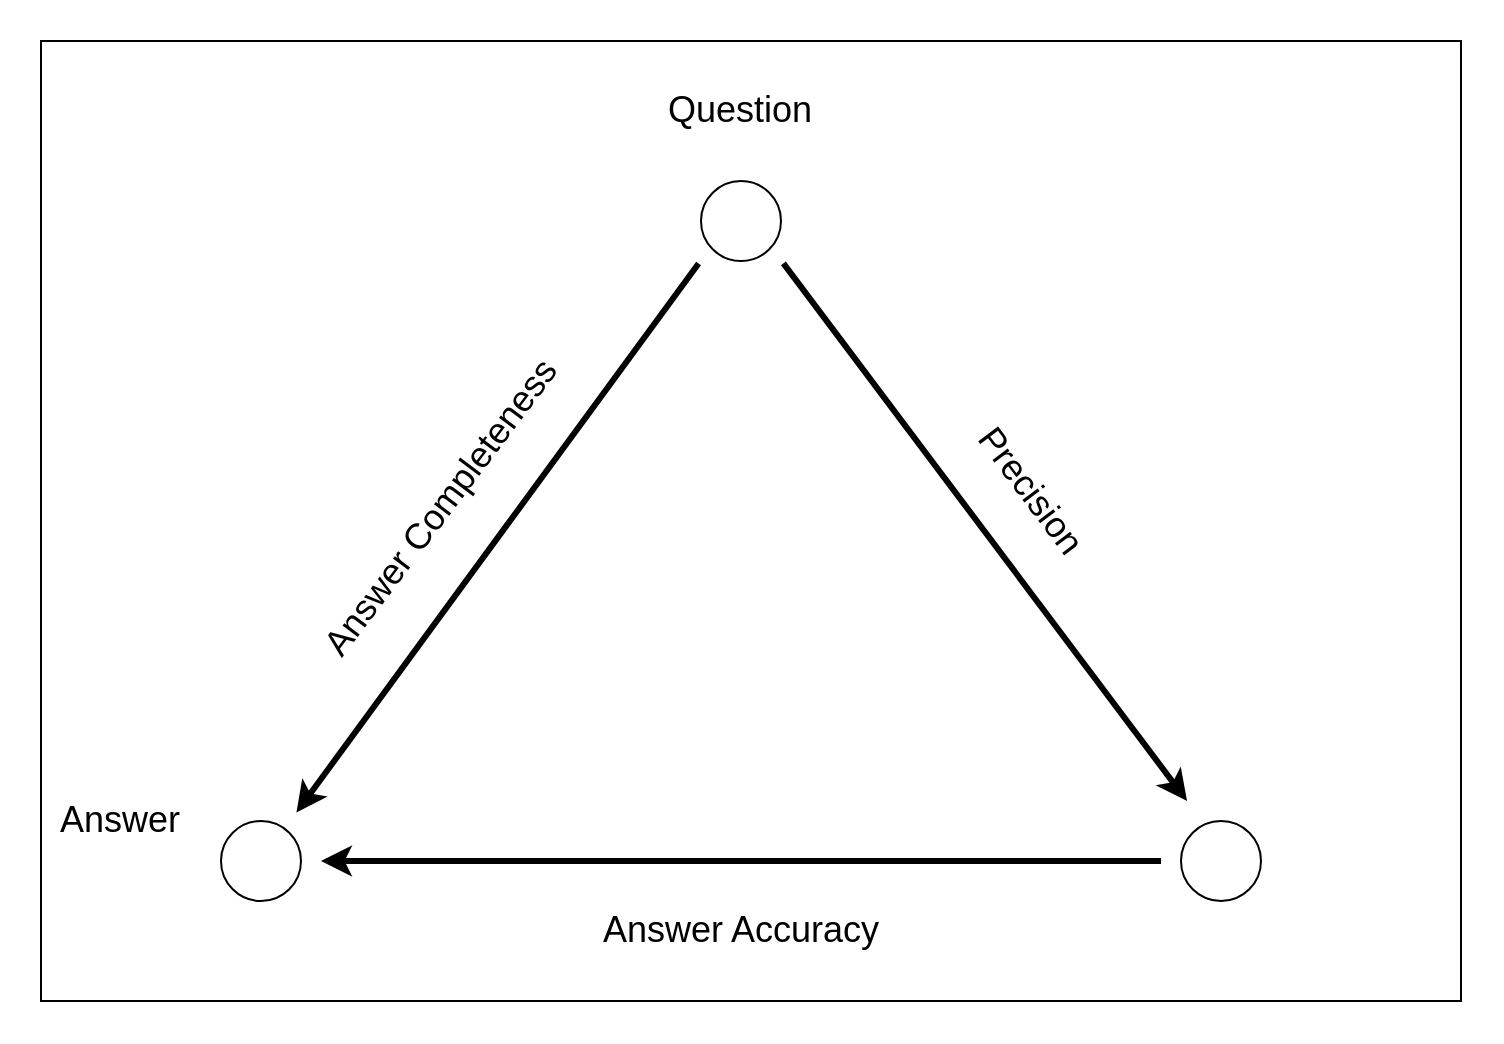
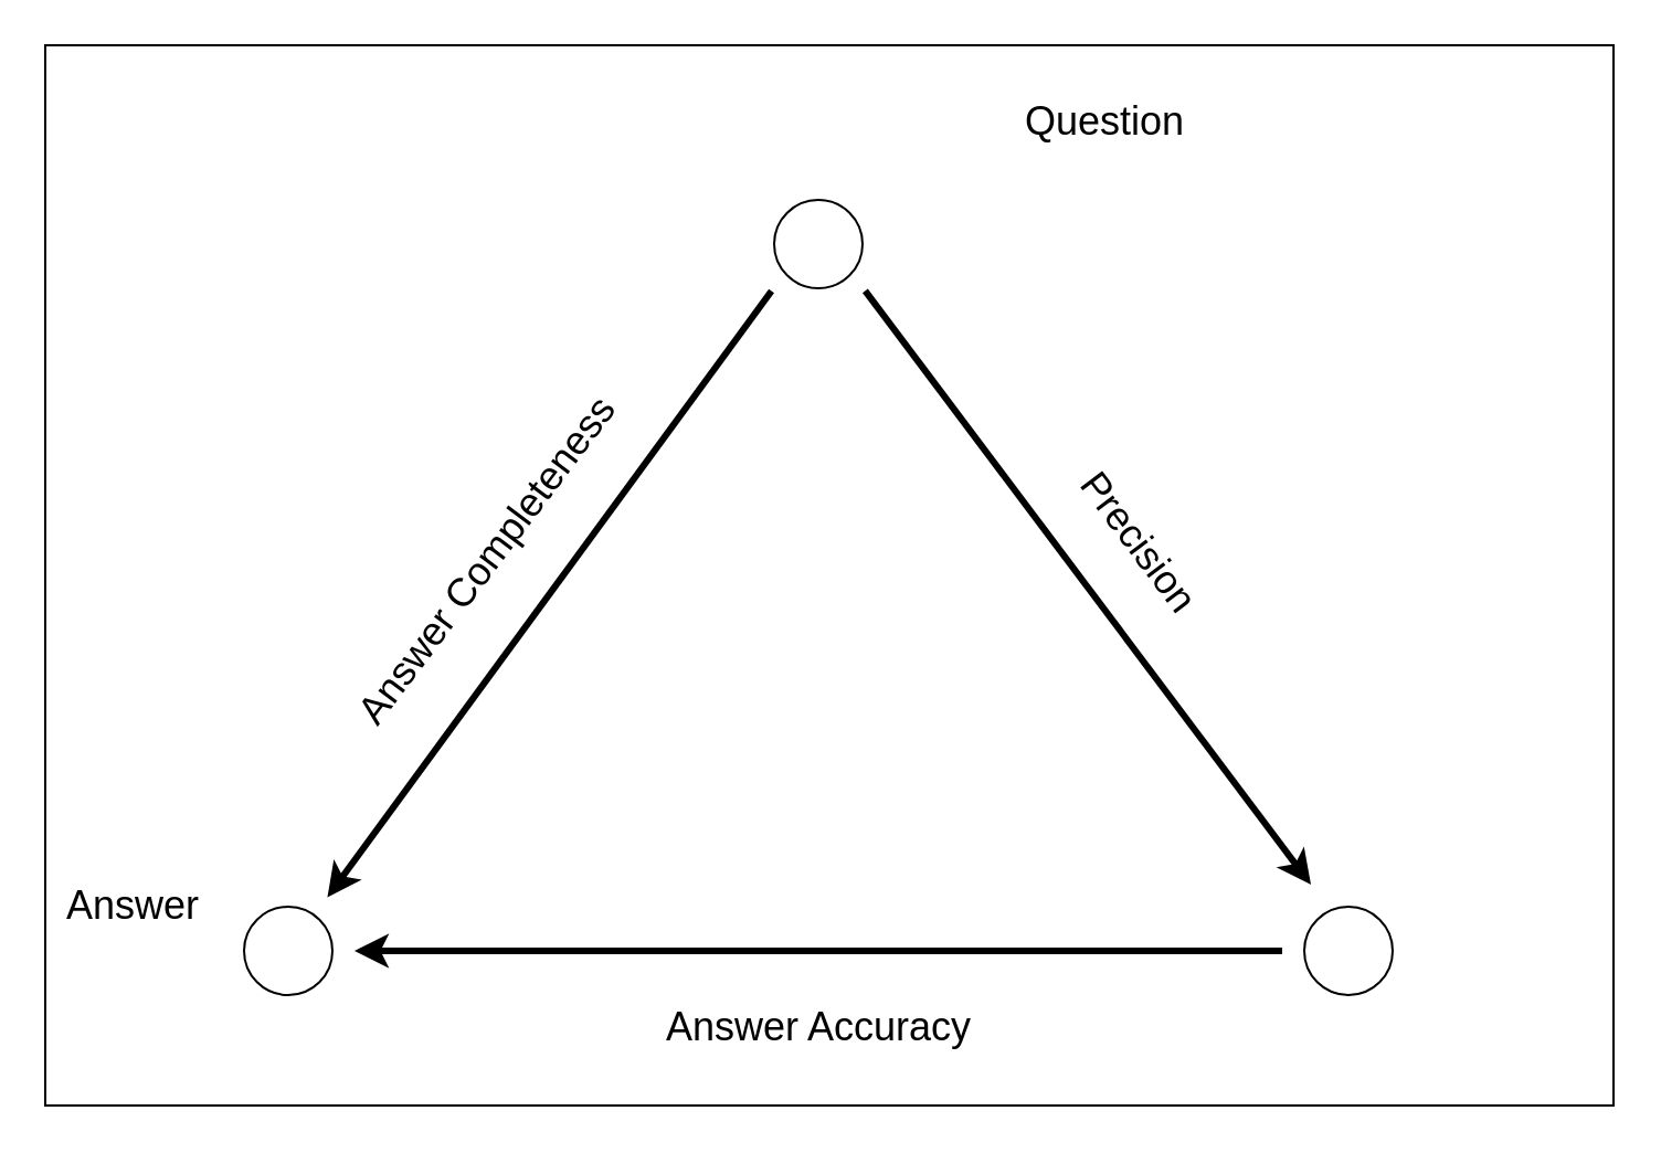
  <mxCell id="0" />
  <mxCell id="1" parent="0" />
  <mxCell id="2" value="" style="rounded=0;whiteSpace=wrap;html=1;" vertex="1" parent="1"><mxGeometry x="20" y="20" width="710" height="480" as="geometry" /></mxCell>
  <mxCell id="3" value="" style="ellipse;whiteSpace=wrap;html=1;aspect=fixed;strokeColor=none;" vertex="1" parent="1"><mxGeometry x="580" y="400" width="60" height="60" as="geometry" /></mxCell>
  <mxCell id="4" value="" style="ellipse;whiteSpace=wrap;html=1;aspect=fixed;strokeColor=none;" vertex="1" parent="1"><mxGeometry x="340" y="80" width="60" height="60" as="geometry" /></mxCell>
  <mxCell id="5" value="" style="ellipse;whiteSpace=wrap;html=1;aspect=fixed;strokeColor=none;" vertex="1" parent="1"><mxGeometry x="100" y="400" width="60" height="60" as="geometry" /></mxCell>
  <mxCell id="6" style="edgeStyle=none;rounded=0;orthogonalLoop=1;jettySize=auto;html=1;spacing=2;spacingLeft=0;targetPerimeterSpacing=0;strokeWidth=3;exitX=0;exitY=1;exitDx=0;exitDy=0;" edge="1" parent="1" source="4" target="5"><mxGeometry relative="1" as="geometry" /></mxCell>
  <mxCell id="7" value="" style="ellipse;whiteSpace=wrap;html=1;aspect=fixed;" vertex="1" parent="1"><mxGeometry x="350" y="90" width="40" height="40" as="geometry" /></mxCell>
  <mxCell id="8" value="" style="ellipse;whiteSpace=wrap;html=1;aspect=fixed;" vertex="1" parent="1"><mxGeometry x="110" y="410" width="40" height="40" as="geometry" /></mxCell>
  <mxCell id="9" style="edgeStyle=none;rounded=0;orthogonalLoop=1;jettySize=auto;html=1;entryX=1;entryY=0.5;entryDx=0;entryDy=0;exitX=0;exitY=0.5;exitDx=0;exitDy=0;strokeWidth=3;" edge="1" parent="1" source="3" target="5"><mxGeometry relative="1" as="geometry" /></mxCell>
  <mxCell id="10" value="" style="ellipse;whiteSpace=wrap;html=1;aspect=fixed;" vertex="1" parent="1"><mxGeometry x="590" y="410" width="40" height="40" as="geometry" /></mxCell>
  <mxCell id="11" value="Answer" style="text;html=1;strokeColor=none;fillColor=none;align=center;verticalAlign=middle;whiteSpace=wrap;rounded=0;fontSize=18;" vertex="1" parent="1"><mxGeometry x="30" y="395" width="60" height="30" as="geometry" /></mxCell>
- <mxCell id="12" value="Question" style="text;html=1;strokeColor=none;fillColor=none;align=center;verticalAlign=middle;whiteSpace=wrap;rounded=0;fontSize=18;" vertex="1" parent="1"><mxGeometry x="340" y="40" width="60" height="30" as="geometry" /></mxCell>
+ <mxCell id="12" value="Question" style="text;html=1;strokeColor=none;fillColor=none;align=center;verticalAlign=middle;whiteSpace=wrap;rounded=0;fontSize=18;" vertex="1" parent="1"><mxGeometry x="470" y="40" width="60" height="30" as="geometry" /></mxCell>
  <mxCell id="13" style="edgeStyle=none;rounded=0;orthogonalLoop=1;jettySize=auto;html=1;spacing=2;spacingLeft=0;targetPerimeterSpacing=0;strokeWidth=3;exitX=1;exitY=1;exitDx=0;exitDy=0;entryX=0.217;entryY=0;entryDx=0;entryDy=0;entryPerimeter=0;" edge="1" parent="1" source="4" target="3"><mxGeometry relative="1" as="geometry"><mxPoint x="367" y="146" as="sourcePoint" /><mxPoint x="158" y="416" as="targetPoint" /></mxGeometry></mxCell>
  <mxCell id="14" value="Precision" style="text;html=1;align=center;verticalAlign=middle;resizable=0;points=[];autosize=1;strokeColor=none;fillColor=none;rotation=53;fontSize=18;" vertex="1" parent="1"><mxGeometry x="465" y="225" width="100" height="40" as="geometry" /></mxCell>
  <mxCell id="15" value="Answer Accuracy" style="text;html=1;align=center;verticalAlign=middle;resizable=0;points=[];autosize=1;strokeColor=none;fillColor=none;fontSize=18;" vertex="1" parent="1"><mxGeometry x="275" y="445" width="190" height="40" as="geometry" /></mxCell>
  <mxCell id="16" value="Answer Completeness" style="text;html=1;align=center;verticalAlign=middle;resizable=0;points=[];autosize=1;strokeColor=none;fillColor=none;fontSize=18;rotation=307;" vertex="1" parent="1"><mxGeometry x="120" y="234" width="200" height="40" as="geometry" /></mxCell>
